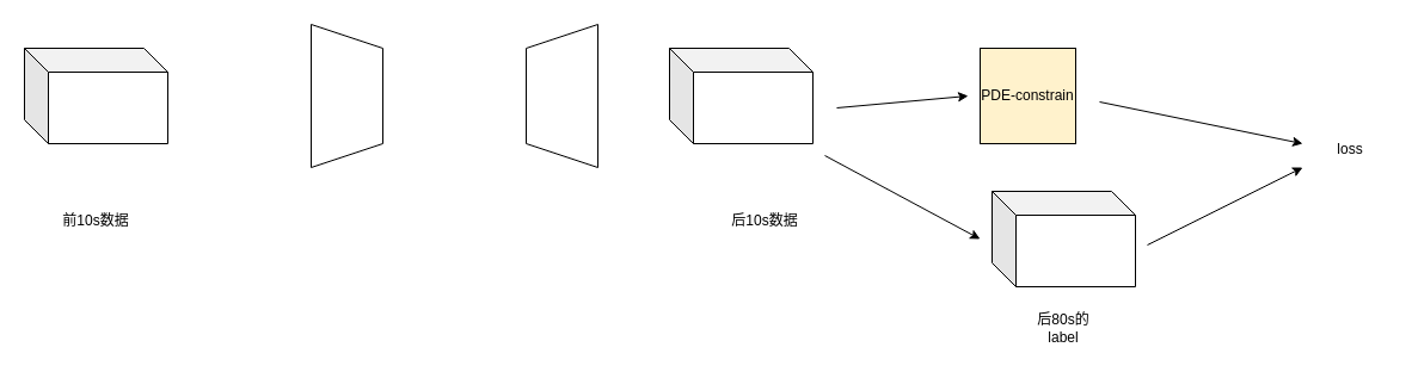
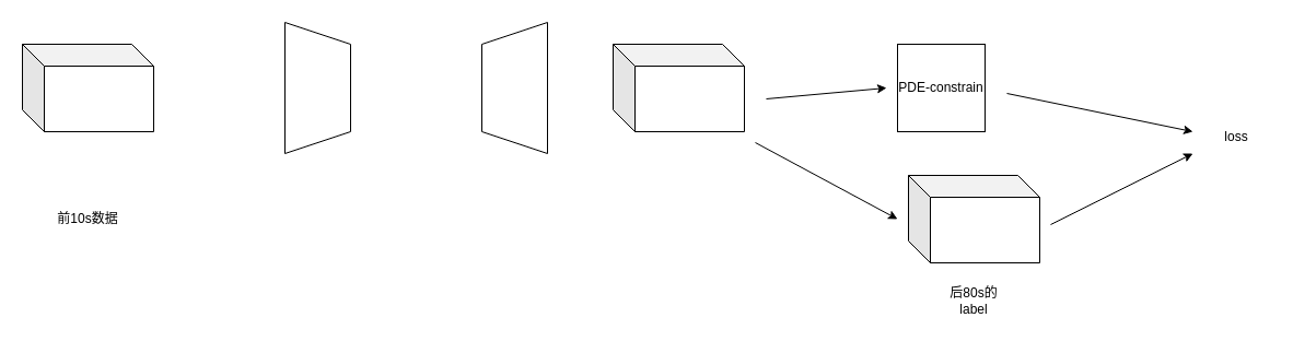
  <mxCell id="0" />
  <mxCell id="1" parent="0" />
  <mxCell id="2" value="" style="shape=cube;whiteSpace=wrap;html=1;boundedLbl=1;backgroundOutline=1;darkOpacity=0.05;darkOpacity2=0.1;" vertex="1" parent="1"><mxGeometry x="20" y="40" width="120" height="80" as="geometry" /></mxCell>
- <mxCell id="3" value="前10s数据" style="text;html=1;strokeColor=none;fillColor=none;align=center;verticalAlign=middle;whiteSpace=wrap;rounded=0;" vertex="1" parent="1"><mxGeometry x="40" y="170" width="80" height="30" as="geometry" /></mxCell>
+ <mxCell id="3" value="前10s数据" style="text;html=1;strokeColor=none;fillColor=none;align=center;verticalAlign=middle;whiteSpace=wrap;rounded=0;" vertex="1" parent="1"><mxGeometry x="40" y="185" width="80" height="30" as="geometry" /></mxCell>
  <mxCell id="4" value="" style="shape=cube;whiteSpace=wrap;html=1;boundedLbl=1;backgroundOutline=1;darkOpacity=0.05;darkOpacity2=0.1;" vertex="1" parent="1"><mxGeometry x="560" y="40" width="120" height="80" as="geometry" /></mxCell>
  <mxCell id="5" value="" style="shape=trapezoid;perimeter=trapezoidPerimeter;whiteSpace=wrap;html=1;fixedSize=1;direction=south;" vertex="1" parent="1"><mxGeometry x="260" y="20" width="60" height="120" as="geometry" /></mxCell>
  <mxCell id="6" value="" style="shape=trapezoid;perimeter=trapezoidPerimeter;whiteSpace=wrap;html=1;fixedSize=1;direction=north;" vertex="1" parent="1"><mxGeometry x="440" y="20" width="60" height="120" as="geometry" /></mxCell>
- <mxCell id="7" value="后10s数据" style="text;html=1;strokeColor=none;fillColor=none;align=center;verticalAlign=middle;whiteSpace=wrap;rounded=0;" vertex="1" parent="1"><mxGeometry x="600" y="170" width="80" height="30" as="geometry" /></mxCell>
- <mxCell id="8" value="PDE-constrain" style="whiteSpace=wrap;html=1;aspect=fixed;fillColor=#fff2cc;" vertex="1" parent="1"><mxGeometry x="820" y="40" width="80" height="80" as="geometry" /></mxCell>
+ <mxCell id="8" value="PDE-constrain" style="whiteSpace=wrap;html=1;aspect=fixed;" vertex="1" parent="1"><mxGeometry x="820" y="40" width="80" height="80" as="geometry" /></mxCell>
  <mxCell id="9" value="" style="endArrow=classic;html=1;rounded=0;" edge="1" parent="1"><mxGeometry width="50" height="50" relative="1" as="geometry"><mxPoint x="700" y="90" as="sourcePoint" /><mxPoint x="810" y="80" as="targetPoint" /></mxGeometry></mxCell>
  <mxCell id="10" value="" style="endArrow=classic;html=1;rounded=0;" edge="1" parent="1"><mxGeometry width="50" height="50" relative="1" as="geometry"><mxPoint x="690" y="130" as="sourcePoint" /><mxPoint x="820" y="200" as="targetPoint" /></mxGeometry></mxCell>
  <mxCell id="11" value="后80s的label" style="text;html=1;strokeColor=none;fillColor=none;align=center;verticalAlign=middle;whiteSpace=wrap;rounded=0;" vertex="1" parent="1"><mxGeometry x="860" y="260" width="60" height="30" as="geometry" /></mxCell>
  <mxCell id="12" value="" style="shape=cube;whiteSpace=wrap;html=1;boundedLbl=1;backgroundOutline=1;darkOpacity=0.05;darkOpacity2=0.1;" vertex="1" parent="1"><mxGeometry x="830" y="160" width="120" height="80" as="geometry" /></mxCell>
  <mxCell id="13" value="" style="endArrow=classic;html=1;rounded=0;" edge="1" parent="1"><mxGeometry width="50" height="50" relative="1" as="geometry"><mxPoint x="920" y="85" as="sourcePoint" /><mxPoint x="1090" y="120" as="targetPoint" /></mxGeometry></mxCell>
  <mxCell id="14" value="" style="endArrow=classic;html=1;rounded=0;" edge="1" parent="1"><mxGeometry width="50" height="50" relative="1" as="geometry"><mxPoint x="960" y="205" as="sourcePoint" /><mxPoint x="1090" y="140" as="targetPoint" /></mxGeometry></mxCell>
  <mxCell id="15" value="loss" style="text;html=1;strokeColor=none;fillColor=none;align=center;verticalAlign=middle;whiteSpace=wrap;rounded=0;" vertex="1" parent="1"><mxGeometry x="1100" y="110" width="60" height="30" as="geometry" /></mxCell>
